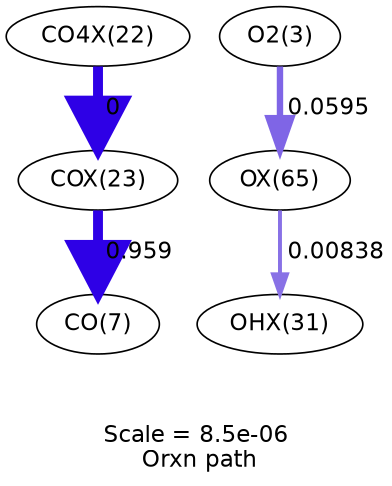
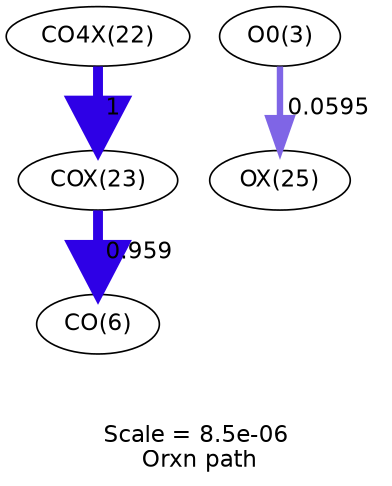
  digraph {
    fontname=Helvetica
    label="Scale = 8.5e-06\l Orxn path"
    node [fontname=Helvetica]
    edge [fontname=Helvetica]
    n1 [label="CO4X(22)"]
    n2 [label="COX(23)"]
-   n3 [label="CO(7)"]
-   n4 [label="OX(65)"]
-   n5 [label="OHX(31)"]
-   n6 [label="O2(3)"]
-   n1 -> n2 [arrowsize=3 color="0.7, 1.5, 0.9" label=" 0" penwidth=6]
+   n3 [label="CO(6)"]
+   n4 [label="OX(25)"]
+   n6 [label="O0(3)"]
+   n1 -> n2 [arrowsize=3 color="0.7, 1.5, 0.9" label=" 1" penwidth=6]
    n2 -> n3 [arrowsize=2.98 color="0.7, 1.46, 0.9" label=" 0.959" penwidth=5.97]
-   n4 -> n5 [arrowsize=1.2 color="0.7, 0.508, 0.9" label=" 0.00838" penwidth=2.39]
    n6 -> n4 [arrowsize=1.94 color="0.7, 0.56, 0.9" label=" 0.0595" penwidth=3.87]
  }
